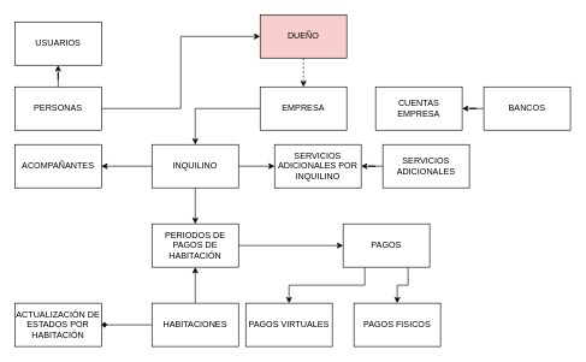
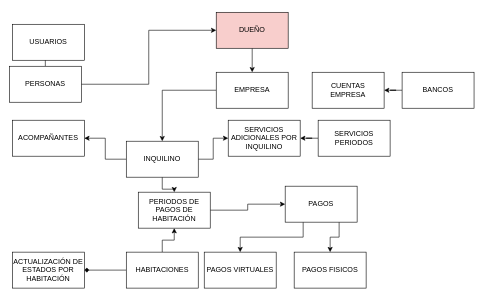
  <mxCell id="0" />
  <mxCell id="1" parent="0" />
  <mxCell id="2" style="edgeStyle=orthogonalEdgeStyle;rounded=0;orthogonalLoop=1;jettySize=auto;html=1;entryX=0.5;entryY=1;entryDx=0;entryDy=0;" edge="1" parent="1" source="4" target="5"><mxGeometry relative="1" as="geometry" /></mxCell>
  <mxCell id="3" style="edgeStyle=orthogonalEdgeStyle;rounded=0;orthogonalLoop=1;jettySize=auto;html=1;entryX=0;entryY=0.5;entryDx=0;entryDy=0;" edge="1" parent="1" source="4" target="11"><mxGeometry relative="1" as="geometry" /></mxCell>
- <mxCell id="4" value="PERSONAS" style="rounded=0;whiteSpace=wrap;html=1;" parent="1" vertex="1"><mxGeometry x="20" y="120" width="120" height="60" as="geometry" /></mxCell>
- <mxCell id="5" value="USUARIOS" style="rounded=0;whiteSpace=wrap;html=1;" parent="1" vertex="1"><mxGeometry x="20" y="30" width="120" height="60" as="geometry" /></mxCell>
+ <mxCell id="4" value="PERSONAS" style="rounded=0;whiteSpace=wrap;html=1;" parent="1" vertex="1"><mxGeometry x="15" y="110" width="120" height="60" as="geometry" /></mxCell>
+ <mxCell id="5" value="USUARIOS" style="rounded=0;whiteSpace=wrap;html=1;" parent="1" vertex="1"><mxGeometry x="20" y="40" width="120" height="60" as="geometry" /></mxCell>
  <mxCell id="6" style="edgeStyle=orthogonalEdgeStyle;rounded=0;orthogonalLoop=1;jettySize=auto;html=1;entryX=0.5;entryY=0;entryDx=0;entryDy=0;" edge="1" parent="1" source="9" target="29"><mxGeometry relative="1" as="geometry" /></mxCell>
  <mxCell id="7" style="edgeStyle=orthogonalEdgeStyle;rounded=0;orthogonalLoop=1;jettySize=auto;html=1;" edge="1" parent="1" source="9" target="30"><mxGeometry relative="1" as="geometry" /></mxCell>
  <mxCell id="8" style="edgeStyle=orthogonalEdgeStyle;rounded=0;orthogonalLoop=1;jettySize=auto;html=1;entryX=0;entryY=0.5;entryDx=0;entryDy=0;" edge="1" parent="1" source="9" target="27"><mxGeometry relative="1" as="geometry" /></mxCell>
- <mxCell id="9" value="INQUILINO" style="rounded=0;whiteSpace=wrap;html=1;" parent="1" vertex="1"><mxGeometry x="210" y="200" width="120" height="60" as="geometry" /></mxCell>
- <mxCell id="10" style="edgeStyle=orthogonalEdgeStyle;rounded=0;orthogonalLoop=1;jettySize=auto;html=1;entryX=0.5;entryY=0;entryDx=0;entryDy=0;dashed=1;" edge="1" parent="1" source="11" target="13"><mxGeometry relative="1" as="geometry" /></mxCell>
+ <mxCell id="9" value="INQUILINO" style="rounded=0;whiteSpace=wrap;html=1;" parent="1" vertex="1"><mxGeometry x="210" y="235" width="120" height="60" as="geometry" /></mxCell>
+ <mxCell id="10" style="edgeStyle=orthogonalEdgeStyle;rounded=0;orthogonalLoop=1;jettySize=auto;html=1;entryX=0.5;entryY=0;entryDx=0;entryDy=0;" edge="1" parent="1" source="11" target="13"><mxGeometry relative="1" as="geometry" /></mxCell>
  <mxCell id="11" value="DUEÑO" style="rounded=0;whiteSpace=wrap;html=1;fillColor=#f8cecc;" parent="1" vertex="1"><mxGeometry x="360" width="120" height="60" as="geometry" y="20" /></mxCell>
  <mxCell id="12" style="edgeStyle=orthogonalEdgeStyle;rounded=0;orthogonalLoop=1;jettySize=auto;html=1;" edge="1" parent="1" source="13" target="9"><mxGeometry relative="1" as="geometry" /></mxCell>
  <mxCell id="13" value="EMPRESA" style="rounded=0;whiteSpace=wrap;html=1;" parent="1" vertex="1"><mxGeometry x="360" y="120" width="120" height="60" as="geometry" /></mxCell>
  <mxCell id="14" value="CUENTAS EMPRESA" style="rounded=0;whiteSpace=wrap;html=1;" parent="1" vertex="1"><mxGeometry x="520" y="120" width="120" height="60" as="geometry" /></mxCell>
  <mxCell id="15" style="edgeStyle=orthogonalEdgeStyle;rounded=0;orthogonalLoop=1;jettySize=auto;html=1;entryX=1;entryY=0.5;entryDx=0;entryDy=0;" edge="1" parent="1" source="16" target="14"><mxGeometry relative="1" as="geometry" /></mxCell>
  <mxCell id="16" value="BANCOS" style="rounded=0;whiteSpace=wrap;html=1;" parent="1" vertex="1"><mxGeometry x="670" y="120" width="120" height="60" as="geometry" /></mxCell>
  <mxCell id="17" style="edgeStyle=orthogonalEdgeStyle;rounded=0;orthogonalLoop=1;jettySize=auto;html=1;" edge="1" parent="1" source="19" target="29"><mxGeometry relative="1" as="geometry" /></mxCell>
  <mxCell id="18" style="edgeStyle=orthogonalEdgeStyle;rounded=0;orthogonalLoop=1;jettySize=auto;html=1;entryX=1;entryY=0.5;entryDx=0;entryDy=0;endArrow=diamond;" edge="1" parent="1" source="19" target="31"><mxGeometry relative="1" as="geometry" /></mxCell>
  <mxCell id="19" value="HABITACIONES" style="rounded=0;whiteSpace=wrap;html=1;" parent="1" vertex="1"><mxGeometry x="210" y="420" width="120" height="60" as="geometry" /></mxCell>
  <mxCell id="20" style="edgeStyle=orthogonalEdgeStyle;rounded=0;orthogonalLoop=1;jettySize=auto;html=1;exitX=0.25;exitY=1;exitDx=0;exitDy=0;" edge="1" parent="1" source="22" target="23"><mxGeometry relative="1" as="geometry" /></mxCell>
  <mxCell id="21" style="edgeStyle=orthogonalEdgeStyle;rounded=0;orthogonalLoop=1;jettySize=auto;html=1;exitX=0.75;exitY=1;exitDx=0;exitDy=0;entryX=0.5;entryY=0;entryDx=0;entryDy=0;" edge="1" parent="1" source="22" target="24"><mxGeometry relative="1" as="geometry" /></mxCell>
  <mxCell id="22" value="PAGOS" style="rounded=0;whiteSpace=wrap;html=1;" parent="1" vertex="1"><mxGeometry x="475" y="310" width="120" height="60" as="geometry" /></mxCell>
  <mxCell id="23" value="PAGOS VIRTUALES" style="rounded=0;whiteSpace=wrap;html=1;" parent="1" vertex="1"><mxGeometry x="340" y="420" width="120" height="60" as="geometry" /></mxCell>
  <mxCell id="24" value="PAGOS FISICOS" style="rounded=0;whiteSpace=wrap;html=1;" parent="1" vertex="1"><mxGeometry x="490" y="420" width="120" height="60" as="geometry" /></mxCell>
  <mxCell id="25" style="edgeStyle=orthogonalEdgeStyle;rounded=0;orthogonalLoop=1;jettySize=auto;html=1;entryX=1;entryY=0.5;entryDx=0;entryDy=0;" edge="1" parent="1" source="26" target="27"><mxGeometry relative="1" as="geometry" /></mxCell>
- <mxCell id="26" value="SERVICIOS ADICIONALES" style="rounded=0;whiteSpace=wrap;html=1;" vertex="1" parent="1"><mxGeometry x="530" y="200" width="120" height="60" as="geometry" /></mxCell>
+ <mxCell id="26" value="SERVICIOS PERIODOS" style="rounded=0;whiteSpace=wrap;html=1;" vertex="1" parent="1"><mxGeometry x="530" y="200" width="120" height="60" as="geometry" /></mxCell>
  <mxCell id="27" value="SERVICIOS ADICIONALES POR INQUILINO" style="rounded=0;whiteSpace=wrap;html=1;" vertex="1" parent="1"><mxGeometry x="380" y="200" width="120" height="60" as="geometry" /></mxCell>
  <mxCell id="28" style="edgeStyle=orthogonalEdgeStyle;rounded=0;orthogonalLoop=1;jettySize=auto;html=1;" edge="1" parent="1" source="29" target="22"><mxGeometry relative="1" as="geometry" /></mxCell>
- <mxCell id="29" value="PERIODOS DE PAGOS DE HABITACIÓN" style="rounded=0;whiteSpace=wrap;html=1;" vertex="1" parent="1"><mxGeometry x="210" y="310" width="120" height="60" as="geometry" /></mxCell>
+ <mxCell id="29" value="PERIODOS DE PAGOS DE HABITACIÓN" style="rounded=0;whiteSpace=wrap;html=1;" vertex="1" parent="1"><mxGeometry x="230" y="320" width="120" height="60" as="geometry" /></mxCell>
  <mxCell id="30" value="ACOMPAÑANTES" style="rounded=0;whiteSpace=wrap;html=1;" vertex="1" parent="1"><mxGeometry x="20" y="200" width="120" height="60" as="geometry" /></mxCell>
  <mxCell id="31" value="ACTUALIZACIÓN DE ESTADOS POR HABITACIÓN" style="rounded=0;whiteSpace=wrap;html=1;" vertex="1" parent="1"><mxGeometry x="20" y="420" width="120" height="60" as="geometry" /></mxCell>
